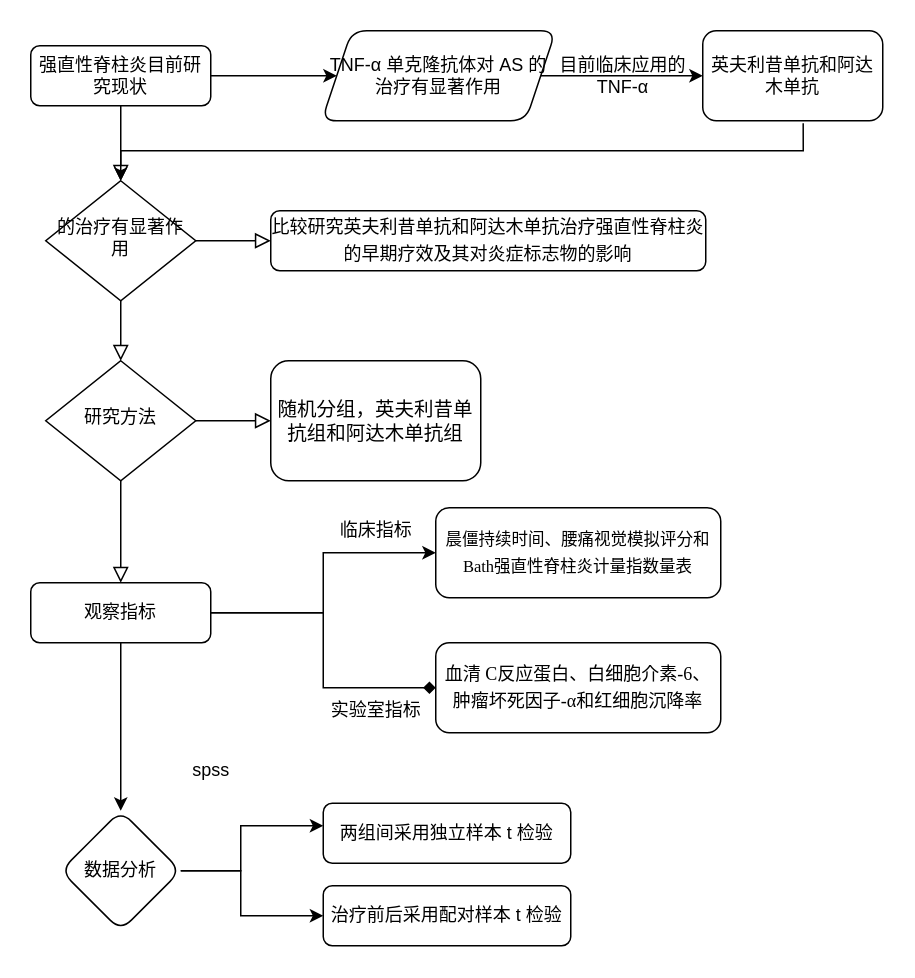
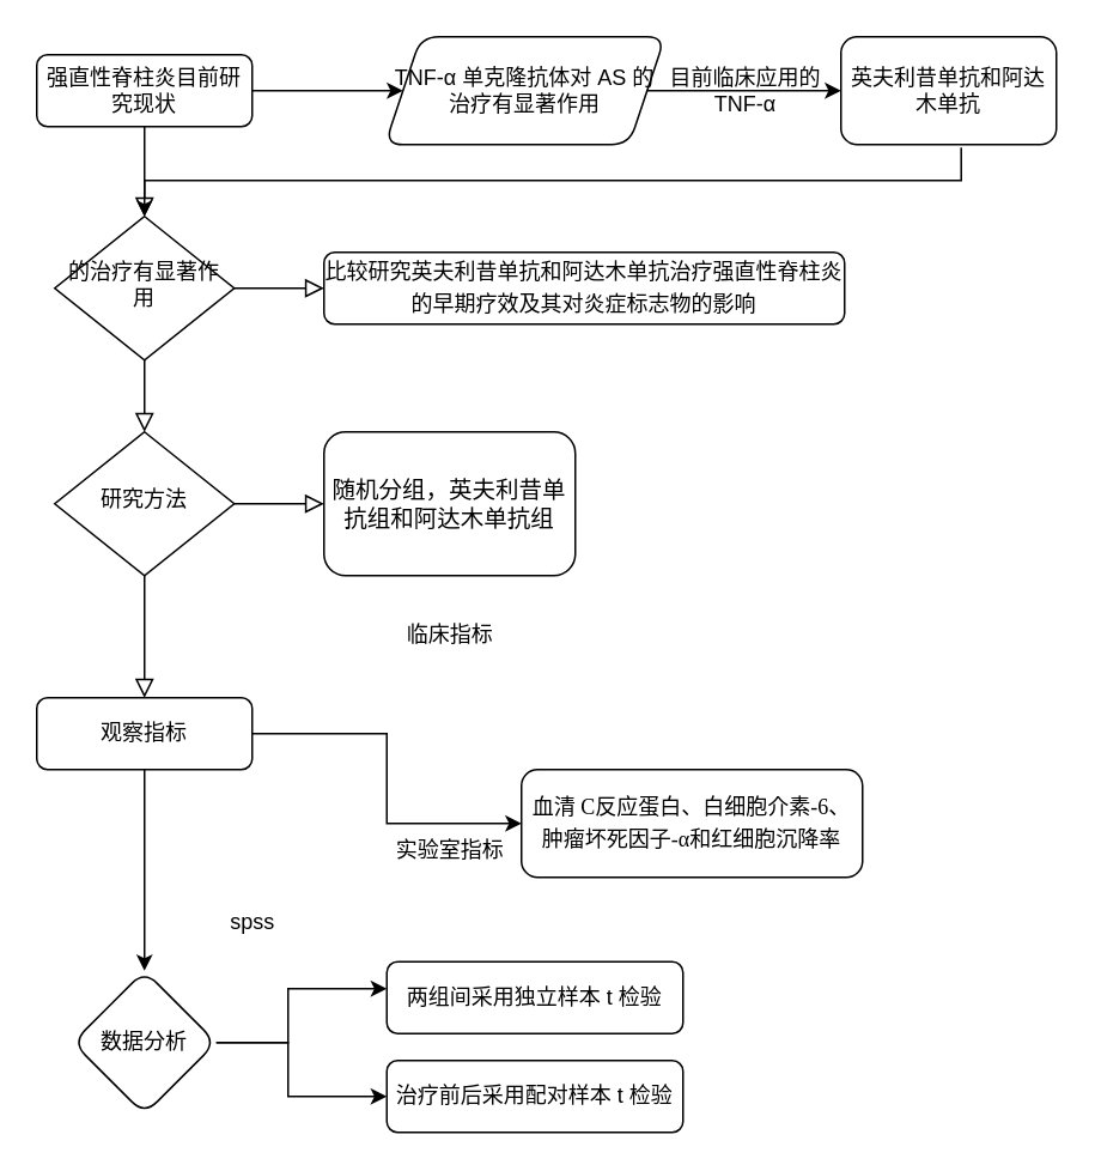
  <mxCell id="0" />
  <mxCell id="1" parent="0" />
  <mxCell id="2" value="" style="rounded=0;html=1;jettySize=auto;orthogonalLoop=1;fontSize=11;endArrow=block;endFill=0;endSize=8;strokeWidth=1;shadow=0;labelBackgroundColor=none;edgeStyle=orthogonalEdgeStyle;exitX=0.558;exitY=1.028;exitDx=0;exitDy=0;exitPerimeter=0;" parent="1" source="20" target="8" edge="1"><mxGeometry relative="1" as="geometry"><Array as="points"><mxPoint x="535" y="100" /><mxPoint x="80" y="100" /></Array></mxGeometry></mxCell>
  <mxCell id="3" value="" style="edgeStyle=orthogonalEdgeStyle;rounded=0;orthogonalLoop=1;jettySize=auto;html=1;" edge="1" parent="1" source="5" target="19"><mxGeometry relative="1" as="geometry" /></mxCell>
  <mxCell id="4" value="" style="edgeStyle=orthogonalEdgeStyle;rounded=0;orthogonalLoop=1;jettySize=auto;html=1;" edge="1" parent="1" source="5" target="8"><mxGeometry relative="1" as="geometry" /></mxCell>
  <mxCell id="5" value="强直性脊柱炎目前研究现状" style="rounded=1;whiteSpace=wrap;html=1;fontSize=12;glass=0;strokeWidth=1;shadow=0;" parent="1" vertex="1"><mxGeometry x="20" y="30" width="120" height="40" as="geometry" /></mxCell>
  <mxCell id="6" value="" style="rounded=0;html=1;jettySize=auto;orthogonalLoop=1;fontSize=11;endArrow=block;endFill=0;endSize=8;strokeWidth=1;shadow=0;labelBackgroundColor=none;edgeStyle=orthogonalEdgeStyle;" parent="1" source="8" target="12" edge="1"><mxGeometry y="20" relative="1" as="geometry"><mxPoint as="offset" /></mxGeometry></mxCell>
  <mxCell id="7" value="" style="edgeStyle=orthogonalEdgeStyle;rounded=0;html=1;jettySize=auto;orthogonalLoop=1;fontSize=11;endArrow=block;endFill=0;endSize=8;strokeWidth=1;shadow=0;labelBackgroundColor=none;" parent="1" source="8" target="9" edge="1"><mxGeometry y="10" relative="1" as="geometry"><mxPoint as="offset" /></mxGeometry></mxCell>
  <mxCell id="8" value="的治疗有显著作用" style="rhombus;whiteSpace=wrap;html=1;shadow=0;fontFamily=Helvetica;fontSize=12;align=center;strokeWidth=1;spacing=6;spacingTop=-4;" parent="1" vertex="1"><mxGeometry x="30" y="120" width="100" height="80" as="geometry" /></mxCell>
  <mxCell id="9" value="比较研究英夫利昔单抗和阿达木单抗治疗强直性脊柱炎的早期疗效及其对炎症标志物的影响&lt;span style=&quot;font-size: medium; text-align: start;&quot;&gt;&lt;/span&gt;" style="rounded=1;whiteSpace=wrap;html=1;fontSize=12;glass=0;strokeWidth=1;shadow=0;" parent="1" vertex="1"><mxGeometry x="180" y="140" width="290" height="40" as="geometry" /></mxCell>
  <mxCell id="10" value="" style="rounded=0;html=1;jettySize=auto;orthogonalLoop=1;fontSize=11;endArrow=block;endFill=0;endSize=8;strokeWidth=1;shadow=0;labelBackgroundColor=none;edgeStyle=orthogonalEdgeStyle;" parent="1" source="12" target="16" edge="1"><mxGeometry x="0.333" y="20" relative="1" as="geometry"><mxPoint as="offset" /></mxGeometry></mxCell>
  <mxCell id="11" value="" style="edgeStyle=orthogonalEdgeStyle;rounded=0;html=1;jettySize=auto;orthogonalLoop=1;fontSize=11;endArrow=block;endFill=0;endSize=8;strokeWidth=1;shadow=0;labelBackgroundColor=none;" parent="1" source="12" target="17" edge="1"><mxGeometry y="10" relative="1" as="geometry"><mxPoint as="offset" /></mxGeometry></mxCell>
  <mxCell id="12" value="研究方法" style="rhombus;whiteSpace=wrap;html=1;shadow=0;fontFamily=Helvetica;fontSize=12;align=center;strokeWidth=1;spacing=6;spacingTop=-4;" parent="1" vertex="1"><mxGeometry x="30" y="240" width="100" height="80" as="geometry" /></mxCell>
- <mxCell id="13" value="" style="edgeStyle=orthogonalEdgeStyle;rounded=0;orthogonalLoop=1;jettySize=auto;html=1;" edge="1" parent="1" source="16" target="22"><mxGeometry relative="1" as="geometry" /></mxCell>
- <mxCell id="14" value="" style="edgeStyle=orthogonalEdgeStyle;rounded=0;orthogonalLoop=1;jettySize=auto;html=1;entryX=0;entryY=0.5;entryDx=0;entryDy=0;endArrow=diamond;" edge="1" parent="1" source="16" target="24"><mxGeometry relative="1" as="geometry" /></mxCell>
+ <mxCell id="14" value="" style="edgeStyle=orthogonalEdgeStyle;rounded=0;orthogonalLoop=1;jettySize=auto;html=1;entryX=0;entryY=0.5;entryDx=0;entryDy=0;" edge="1" parent="1" source="16" target="24"><mxGeometry relative="1" as="geometry" /></mxCell>
  <mxCell id="15" value="" style="edgeStyle=orthogonalEdgeStyle;rounded=0;orthogonalLoop=1;jettySize=auto;html=1;" edge="1" parent="1" source="16" target="28"><mxGeometry relative="1" as="geometry" /></mxCell>
  <mxCell id="16" value="观察指标" style="rounded=1;whiteSpace=wrap;html=1;fontSize=12;glass=0;strokeWidth=1;shadow=0;" parent="1" vertex="1"><mxGeometry x="20" y="388" width="120" height="40" as="geometry" /></mxCell>
  <mxCell id="17" value="&lt;div style=&quot;text-align: center;&quot;&gt;&lt;span style=&quot;font-family: 宋体; text-align: start; font-size: 13px; background-color: transparent;&quot;&gt;随机分组，英夫利昔单抗组和阿达木单抗组&lt;/span&gt;&lt;/div&gt;&lt;span style=&quot;font-size: medium; text-align: start;&quot;&gt;&lt;/span&gt;" style="rounded=1;whiteSpace=wrap;html=1;fontSize=12;glass=0;strokeWidth=1;shadow=0;" parent="1" vertex="1"><mxGeometry x="180" y="240" width="140" height="80" as="geometry" /></mxCell>
  <mxCell id="18" value="" style="edgeStyle=orthogonalEdgeStyle;rounded=0;orthogonalLoop=1;jettySize=auto;html=1;" edge="1" parent="1" source="19" target="20"><mxGeometry relative="1" as="geometry"><Array as="points"><mxPoint x="390" y="50" /><mxPoint x="390" y="50" /></Array></mxGeometry></mxCell>
  <mxCell id="19" value="TNF-α 单克隆抗体对 AS 的治疗有显著作用" style="shape=parallelogram;perimeter=parallelogramPerimeter;whiteSpace=wrap;html=1;fixedSize=1;rounded=1;glass=0;strokeWidth=1;shadow=0;" vertex="1" parent="1"><mxGeometry x="214" y="20" width="156" height="60" as="geometry" /></mxCell>
  <mxCell id="20" value="英夫利昔单抗和阿达木单抗" style="rounded=1;whiteSpace=wrap;html=1;glass=0;strokeWidth=1;shadow=0;" vertex="1" parent="1"><mxGeometry x="468" y="20" width="120" height="60" as="geometry" /></mxCell>
  <mxCell id="21" value="目前临床应用的TNF-α" style="text;strokeColor=none;align=center;fillColor=none;html=1;verticalAlign=middle;whiteSpace=wrap;rounded=0;" vertex="1" parent="1"><mxGeometry x="370" y="35" width="90" height="30" as="geometry" /></mxCell>
- <mxCell id="22" value="&lt;font style=&quot;font-size: 11px;&quot;&gt;晨僵持续时间、腰痛视觉模拟评分和&lt;span style=&quot;text-align: start; font-family: &amp;quot;Times New Roman&amp;quot;, serif; font-size: 11px;&quot; lang=&quot;EN-US&quot;&gt;Bath&lt;/span&gt;&lt;span style=&quot;text-align: start; font-family: 宋体; font-size: 11px;&quot;&gt;强直性脊柱炎计量指数量表&lt;/span&gt;&lt;/font&gt;&lt;span style=&quot;font-size: medium; text-align: start;&quot;&gt;&lt;/span&gt;" style="whiteSpace=wrap;html=1;rounded=1;glass=0;strokeWidth=1;shadow=0;" vertex="1" parent="1"><mxGeometry x="290" y="338" width="190" height="60" as="geometry" /></mxCell>
  <mxCell id="23" value="临床指标" style="text;html=1;align=center;verticalAlign=middle;resizable=0;points=[];autosize=1;strokeColor=none;fillColor=none;" vertex="1" parent="1"><mxGeometry x="215" y="338" width="70" height="30" as="geometry" /></mxCell>
  <mxCell id="24" value="&lt;font style=&quot;font-size: 12px;&quot;&gt;血清&lt;span style=&quot;text-align: start; font-family: &amp;quot;Times New Roman&amp;quot;, serif;&quot; lang=&quot;EN-US&quot;&gt; C&lt;/span&gt;&lt;span style=&quot;text-align: start; font-family: 宋体;&quot;&gt;反应蛋白、白细胞介素&lt;/span&gt;&lt;span style=&quot;text-align: start; font-family: &amp;quot;Times New Roman&amp;quot;, serif;&quot; lang=&quot;EN-US&quot;&gt;-6&lt;/span&gt;&lt;span style=&quot;text-align: start; font-family: 宋体;&quot;&gt;、肿瘤坏死因子&lt;/span&gt;&lt;span style=&quot;text-align: start; font-family: &amp;quot;Times New Roman&amp;quot;, serif;&quot; lang=&quot;EN-US&quot;&gt;-α&lt;/span&gt;&lt;span style=&quot;text-align: start; font-family: 宋体;&quot;&gt;和红细胞沉降率&lt;/span&gt;&lt;/font&gt;&lt;span style=&quot;font-size: medium; text-align: start;&quot;&gt;&lt;/span&gt;" style="whiteSpace=wrap;html=1;rounded=1;glass=0;strokeWidth=1;shadow=0;" vertex="1" parent="1"><mxGeometry x="290" y="428" width="190" height="60" as="geometry" /></mxCell>
  <mxCell id="25" value="实验室指标" style="text;html=1;align=center;verticalAlign=middle;resizable=0;points=[];autosize=1;strokeColor=none;fillColor=none;" vertex="1" parent="1"><mxGeometry x="210" y="458" width="80" height="30" as="geometry" /></mxCell>
  <mxCell id="26" value="" style="edgeStyle=orthogonalEdgeStyle;rounded=0;orthogonalLoop=1;jettySize=auto;html=1;" edge="1" parent="1" source="28" target="30"><mxGeometry relative="1" as="geometry"><Array as="points"><mxPoint x="160" y="580" /><mxPoint x="160" y="550" /></Array></mxGeometry></mxCell>
  <mxCell id="27" value="" style="edgeStyle=orthogonalEdgeStyle;rounded=0;orthogonalLoop=1;jettySize=auto;html=1;" edge="1" parent="1" source="28" target="31"><mxGeometry relative="1" as="geometry"><Array as="points"><mxPoint x="160" y="580" /></Array></mxGeometry></mxCell>
  <mxCell id="28" value="数据分析" style="rhombus;whiteSpace=wrap;html=1;rounded=1;glass=0;strokeWidth=1;shadow=0;" vertex="1" parent="1"><mxGeometry x="40" y="540" width="80" height="80" as="geometry" /></mxCell>
  <mxCell id="29" value="spss" style="text;html=1;align=center;verticalAlign=middle;resizable=0;points=[];autosize=1;strokeColor=none;fillColor=none;" vertex="1" parent="1"><mxGeometry x="115" y="498" width="50" height="30" as="geometry" /></mxCell>
  <mxCell id="30" value="两组间采用独立样本 t 检验" style="whiteSpace=wrap;html=1;rounded=1;glass=0;strokeWidth=1;shadow=0;" vertex="1" parent="1"><mxGeometry x="215" y="535" width="165" height="40" as="geometry" /></mxCell>
  <mxCell id="31" value="治疗前后采用配对样本 t 检验" style="whiteSpace=wrap;html=1;rounded=1;glass=0;strokeWidth=1;shadow=0;" vertex="1" parent="1"><mxGeometry x="215" y="590" width="165" height="40" as="geometry" /></mxCell>
